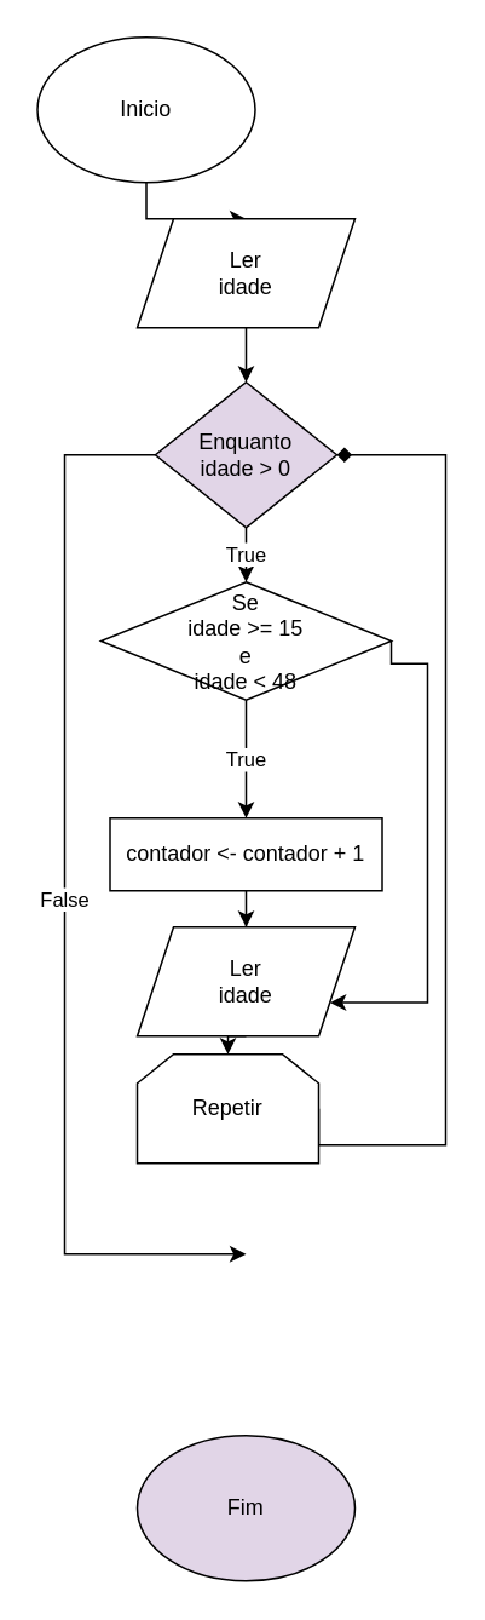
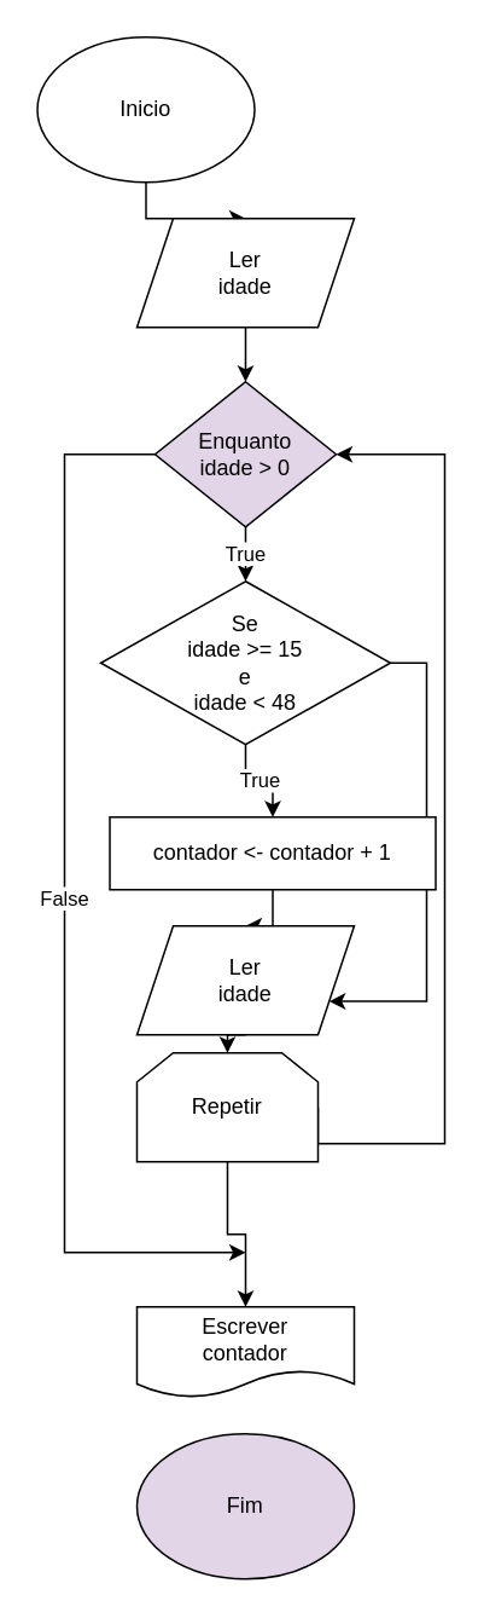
  <mxCell id="0" />
  <mxCell id="1" parent="0" />
  <mxCell id="2" value="" style="edgeStyle=orthogonalEdgeStyle;rounded=0;orthogonalLoop=1;jettySize=auto;html=1;" edge="1" parent="1" source="3" target="5"><mxGeometry relative="1" as="geometry" /></mxCell>
  <mxCell id="3" value="Inicio" style="ellipse;whiteSpace=wrap;html=1;" vertex="1" parent="1"><mxGeometry x="20" y="20" width="120" height="80" as="geometry" /></mxCell>
  <mxCell id="4" value="" style="edgeStyle=orthogonalEdgeStyle;rounded=0;orthogonalLoop=1;jettySize=auto;html=1;" edge="1" parent="1" source="5" target="8"><mxGeometry relative="1" as="geometry" /></mxCell>
  <mxCell id="5" value="Ler&lt;br&gt;idade" style="shape=parallelogram;perimeter=parallelogramPerimeter;whiteSpace=wrap;html=1;fixedSize=1;" vertex="1" parent="1"><mxGeometry x="75" y="120" width="120" height="60" as="geometry" /></mxCell>
  <mxCell id="6" value="True" style="edgeStyle=orthogonalEdgeStyle;rounded=0;orthogonalLoop=1;jettySize=auto;html=1;" edge="1" parent="1" source="8" target="11"><mxGeometry relative="1" as="geometry" /></mxCell>
  <mxCell id="7" value="False" style="edgeStyle=orthogonalEdgeStyle;rounded=0;orthogonalLoop=1;jettySize=auto;html=1;exitX=0;exitY=0.5;exitDx=0;exitDy=0;" edge="1" parent="1" source="8"><mxGeometry relative="1" as="geometry"><mxPoint x="135" y="690" as="targetPoint" /><Array as="points"><mxPoint x="35" y="250" /><mxPoint x="35" y="690" /></Array></mxGeometry></mxCell>
  <mxCell id="8" value="Enquanto&lt;br&gt;idade &amp;gt; 0" style="rhombus;whiteSpace=wrap;html=1;fillColor=#e1d5e7;" vertex="1" parent="1"><mxGeometry x="85" y="210" width="100" height="80" as="geometry" /></mxCell>
  <mxCell id="9" value="True" style="edgeStyle=orthogonalEdgeStyle;rounded=0;orthogonalLoop=1;jettySize=auto;html=1;" edge="1" parent="1" source="11" target="13"><mxGeometry relative="1" as="geometry" /></mxCell>
  <mxCell id="10" style="edgeStyle=orthogonalEdgeStyle;rounded=0;orthogonalLoop=1;jettySize=auto;html=1;exitX=1;exitY=0.5;exitDx=0;exitDy=0;entryX=1;entryY=0.75;entryDx=0;entryDy=0;" edge="1" parent="1" source="11" target="15"><mxGeometry relative="1" as="geometry"><mxPoint x="235" y="550" as="targetPoint" /><Array as="points"><mxPoint x="235" y="365" /><mxPoint x="235" y="552" /></Array></mxGeometry></mxCell>
- <mxCell id="11" value="Se&lt;br&gt;idade &amp;gt;= 15&lt;br&gt;e&lt;br&gt;idade &amp;lt; 48" style="rhombus;whiteSpace=wrap;html=1;" vertex="1" parent="1"><mxGeometry x="55" y="320" width="160" height="65" as="geometry" /></mxCell>
+ <mxCell id="11" value="Se&lt;br&gt;idade &amp;gt;= 15&lt;br&gt;e&lt;br&gt;idade &amp;lt; 48" style="rhombus;whiteSpace=wrap;html=1;" vertex="1" parent="1"><mxGeometry x="55" y="320" width="160" height="90" as="geometry" /></mxCell>
  <mxCell id="12" value="" style="edgeStyle=orthogonalEdgeStyle;rounded=0;orthogonalLoop=1;jettySize=auto;html=1;" edge="1" parent="1" source="13" target="15"><mxGeometry relative="1" as="geometry" /></mxCell>
- <mxCell id="13" value="contador &amp;lt;- contador + 1" style="whiteSpace=wrap;html=1;" vertex="1" parent="1"><mxGeometry x="60" y="450" width="150" height="40" as="geometry" /></mxCell>
+ <mxCell id="13" value="contador &amp;lt;- contador + 1" style="whiteSpace=wrap;html=1;" vertex="1" parent="1"><mxGeometry x="60" y="450" width="180" height="40" as="geometry" /></mxCell>
  <mxCell id="14" style="edgeStyle=orthogonalEdgeStyle;rounded=0;orthogonalLoop=1;jettySize=auto;html=1;exitX=0.5;exitY=1;exitDx=0;exitDy=0;entryX=0.5;entryY=0;entryDx=0;entryDy=0;" edge="1" parent="1" source="15" target="18"><mxGeometry relative="1" as="geometry" /></mxCell>
  <mxCell id="15" value="Ler&lt;br&gt;idade" style="shape=parallelogram;perimeter=parallelogramPerimeter;whiteSpace=wrap;html=1;fixedSize=1;" vertex="1" parent="1"><mxGeometry x="75" y="510" width="120" height="60" as="geometry" /></mxCell>
- <mxCell id="16" style="edgeStyle=orthogonalEdgeStyle;rounded=0;orthogonalLoop=1;jettySize=auto;html=1;exitX=1;exitY=0.5;exitDx=0;exitDy=0;entryX=1;entryY=0.5;entryDx=0;entryDy=0;endArrow=diamond;" edge="1" parent="1" source="18" target="8"><mxGeometry relative="1" as="geometry"><Array as="points"><mxPoint x="245" y="630" /><mxPoint x="245" y="250" /></Array></mxGeometry></mxCell>
+ <mxCell id="16" style="edgeStyle=orthogonalEdgeStyle;rounded=0;orthogonalLoop=1;jettySize=auto;html=1;exitX=1;exitY=0.5;exitDx=0;exitDy=0;entryX=1;entryY=0.5;entryDx=0;entryDy=0;" edge="1" parent="1" source="18" target="8"><mxGeometry relative="1" as="geometry"><Array as="points"><mxPoint x="245" y="630" /><mxPoint x="245" y="250" /></Array></mxGeometry></mxCell>
+ <mxCell id="17" value="" style="edgeStyle=orthogonalEdgeStyle;rounded=0;orthogonalLoop=1;jettySize=auto;html=1;" edge="1" parent="1" source="18" target="19"><mxGeometry relative="1" as="geometry" /></mxCell>
  <mxCell id="18" value="Repetir" style="shape=loopLimit;whiteSpace=wrap;html=1;" vertex="1" parent="1"><mxGeometry x="75" y="580" width="100" height="60" as="geometry" /></mxCell>
+ <mxCell id="19" value="Escrever&lt;br&gt;contador" style="shape=document;whiteSpace=wrap;html=1;boundedLbl=1;" vertex="1" parent="1"><mxGeometry x="75" y="720" width="120" height="50" as="geometry" /></mxCell>
  <mxCell id="20" value="Fim" style="ellipse;whiteSpace=wrap;html=1;fillColor=#e1d5e7;" vertex="1" parent="1"><mxGeometry x="75" y="790" width="120" height="80" as="geometry" /></mxCell>
